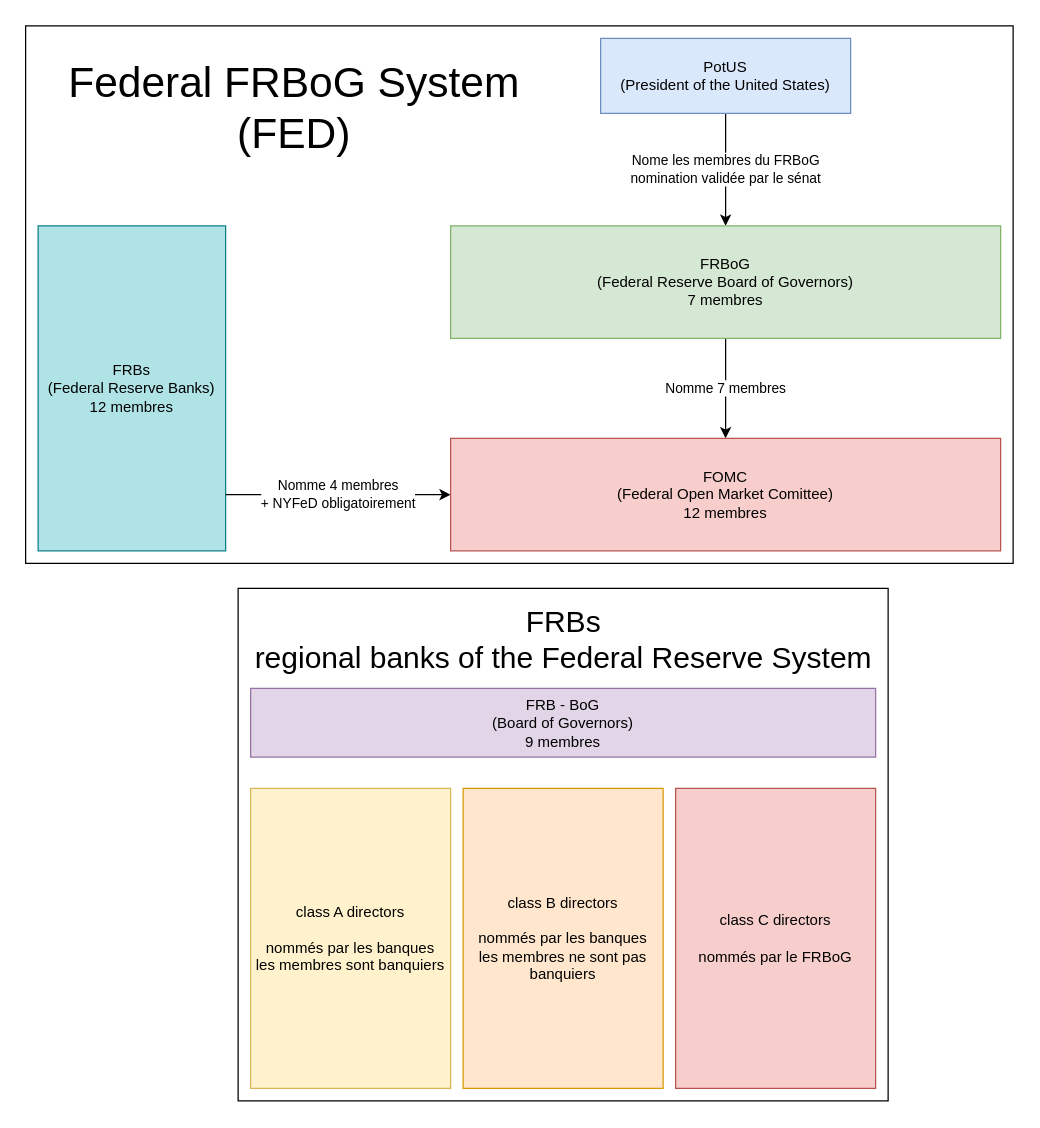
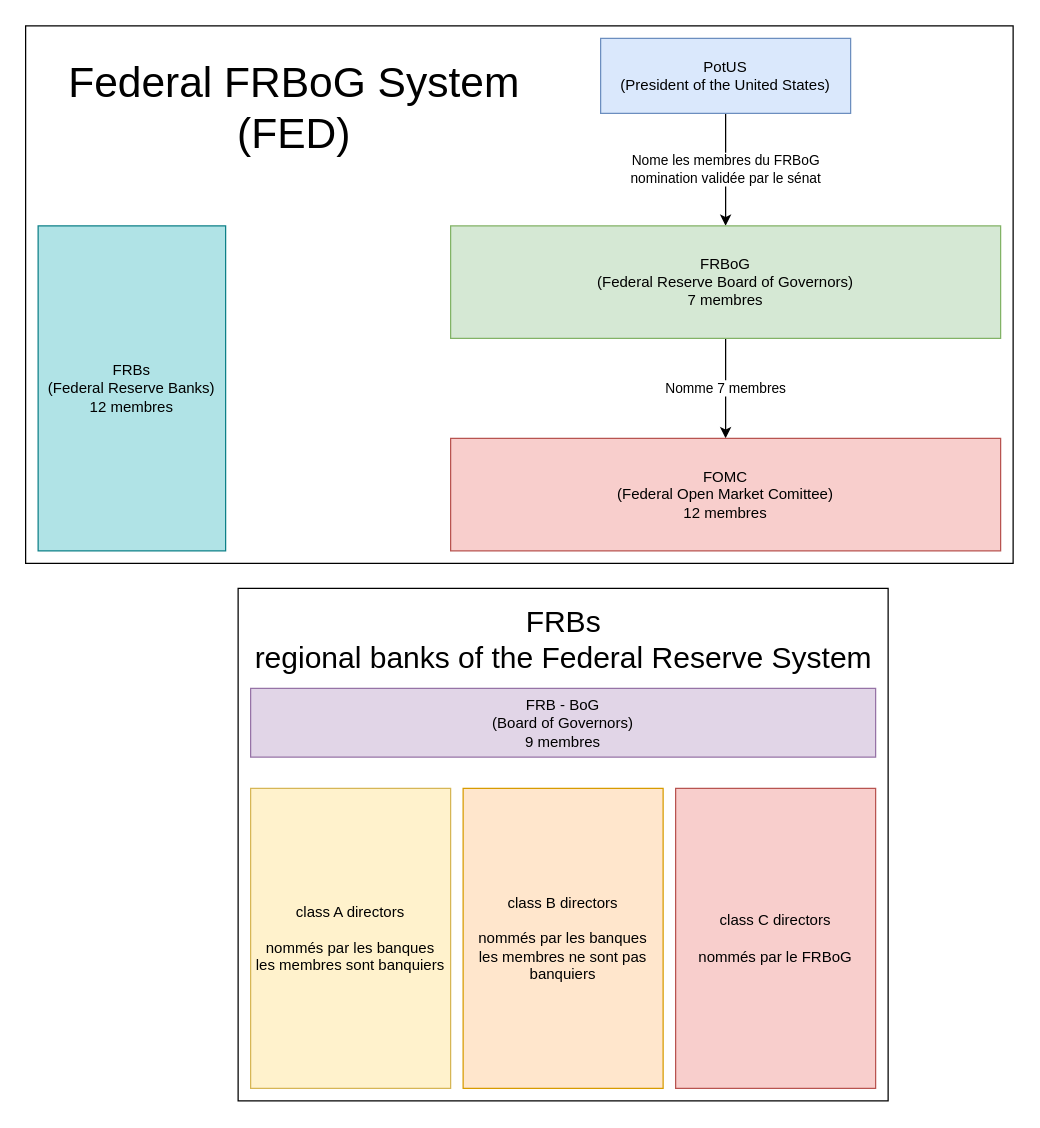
  <mxCell id="0" />
  <mxCell id="1" parent="0" />
  <mxCell id="2" value="" style="rounded=0;whiteSpace=wrap;html=1;fontSize=24;align=center;" vertex="1" parent="1"><mxGeometry x="190" y="470" width="520" height="410" as="geometry" /></mxCell>
  <mxCell id="3" value="" style="rounded=0;whiteSpace=wrap;html=1;fontSize=34;" vertex="1" parent="1"><mxGeometry y="20" width="790" height="430" as="geometry" x="20" /></mxCell>
  <mxCell id="4" value="&lt;div&gt;Nome les membres du FRBoG&lt;/div&gt;&lt;div&gt;nomination validée par le sénat&lt;/div&gt;" style="edgeStyle=orthogonalEdgeStyle;rounded=0;orthogonalLoop=1;jettySize=auto;html=1;exitX=0.5;exitY=1;exitDx=0;exitDy=0;entryX=0.5;entryY=0;entryDx=0;entryDy=0;" edge="1" parent="1" source="5" target="7"><mxGeometry relative="1" as="geometry" /></mxCell>
  <mxCell id="5" value="&lt;div&gt;PotUS&lt;/div&gt;&lt;div&gt;(President of the United States)&lt;br&gt;&lt;/div&gt;" style="rounded=0;whiteSpace=wrap;html=1;fillColor=#dae8fc;strokeColor=#6c8ebf;" vertex="1" parent="1"><mxGeometry x="480" y="30" width="200" height="60" as="geometry" /></mxCell>
  <mxCell id="6" value="Nomme 7 membres" style="edgeStyle=orthogonalEdgeStyle;rounded=0;orthogonalLoop=1;jettySize=auto;html=1;exitX=0.5;exitY=1;exitDx=0;exitDy=0;entryX=0.5;entryY=0;entryDx=0;entryDy=0;startArrow=none;startFill=0;" edge="1" parent="1" source="7" target="10"><mxGeometry relative="1" as="geometry" /></mxCell>
  <mxCell id="7" value="&lt;div&gt;FRBoG&lt;br&gt;&lt;/div&gt;&lt;div&gt;(Federal Reserve Board of Governors)&lt;/div&gt;&lt;div&gt;7 membres&lt;/div&gt;" style="rounded=0;whiteSpace=wrap;html=1;fillColor=#d5e8d4;strokeColor=#82b366;" vertex="1" parent="1"><mxGeometry x="360" y="180" width="440" height="90" as="geometry" /></mxCell>
  <mxCell id="8" value="&lt;div&gt;FRBs&lt;/div&gt;&lt;div&gt;(Federal Reserve Banks)&lt;br&gt;&lt;/div&gt;12 membres" style="rounded=0;whiteSpace=wrap;html=1;fillColor=#b0e3e6;strokeColor=#0e8088;" vertex="1" parent="1"><mxGeometry x="30" y="180" width="150" height="260" as="geometry" /></mxCell>
- <mxCell id="9" value="&lt;div&gt;Nomme 4 membres&lt;/div&gt;+ NYFeD obligatoirement" style="edgeStyle=orthogonalEdgeStyle;rounded=0;orthogonalLoop=1;jettySize=auto;html=1;exitX=0;exitY=0.5;exitDx=0;exitDy=0;entryX=1;entryY=0.827;entryDx=0;entryDy=0;entryPerimeter=0;startArrow=classic;startFill=1;endArrow=none;endFill=0;" edge="1" parent="1" source="10" target="8"><mxGeometry relative="1" as="geometry" /></mxCell>
  <mxCell id="10" value="&lt;div&gt;FOMC&lt;/div&gt;&lt;div&gt;(Federal Open Market Comittee)&lt;/div&gt;12 membres" style="rounded=0;whiteSpace=wrap;html=1;fillColor=#f8cecc;strokeColor=#b85450;" vertex="1" parent="1"><mxGeometry x="360" y="350" width="440" height="90" as="geometry" /></mxCell>
  <mxCell id="11" value="&lt;div style=&quot;font-size: 34px;&quot;&gt;Federal FRBoG System&lt;/div&gt;&lt;div style=&quot;font-size: 34px;&quot;&gt;(FED)&lt;br style=&quot;font-size: 34px;&quot;&gt;&lt;/div&gt;" style="rounded=0;whiteSpace=wrap;html=1;strokeColor=none;fontSize=34;" vertex="1" parent="1"><mxGeometry x="30" y="30" width="410" height="110" as="geometry" /></mxCell>
  <mxCell id="12" value="&lt;div&gt;FRB - BoG&lt;/div&gt;&lt;div&gt;(Board of Governors)&lt;/div&gt;&lt;div&gt;9 membres&lt;/div&gt;" style="rounded=0;whiteSpace=wrap;html=1;fontSize=12;fillColor=#e1d5e7;strokeColor=#9673a6;" vertex="1" parent="1"><mxGeometry x="200" y="550" width="500" height="55" as="geometry" /></mxCell>
  <mxCell id="13" value="&lt;div&gt;class A directors&lt;/div&gt;&lt;div&gt;&lt;br&gt;&lt;/div&gt;&lt;div&gt;nommés par les banques&lt;/div&gt;&lt;div&gt;les membres sont banquiers&lt;br&gt;&lt;/div&gt;" style="rounded=0;whiteSpace=wrap;html=1;fontSize=12;fillColor=#fff2cc;strokeColor=#d6b656;" vertex="1" parent="1"><mxGeometry x="200" y="630" width="160" height="240" as="geometry" /></mxCell>
  <mxCell id="14" value="&lt;div&gt;class B directors&lt;/div&gt;&lt;div&gt;&lt;br&gt;&lt;/div&gt;&lt;div&gt;nommés par les banques&lt;/div&gt;&lt;div&gt;les membres ne sont pas banquiers&lt;br&gt;&lt;/div&gt;" style="rounded=0;whiteSpace=wrap;html=1;fontSize=12;fillColor=#ffe6cc;strokeColor=#d79b00;" vertex="1" parent="1"><mxGeometry x="370" y="630" width="160" height="240" as="geometry" /></mxCell>
  <mxCell id="15" value="&lt;div&gt;class C directors&lt;/div&gt;&lt;div&gt;&lt;br&gt;&lt;/div&gt;nommés par le FRBoG" style="rounded=0;whiteSpace=wrap;html=1;fontSize=12;fillColor=#f8cecc;strokeColor=#b85450;" vertex="1" parent="1"><mxGeometry x="540" y="630" width="160" height="240" as="geometry" /></mxCell>
  <mxCell id="16" value="FRBs&lt;br style=&quot;font-size: 24px;&quot;&gt;&lt;div style=&quot;font-size: 24px;&quot;&gt;regional banks of the Federal Reserve System&lt;/div&gt;" style="text;html=1;resizable=0;points=[];autosize=1;align=center;verticalAlign=top;spacingTop=-4;fontSize=24;" vertex="1" parent="1"><mxGeometry x="315" y="480" width="270" height="30" as="geometry" /></mxCell>
